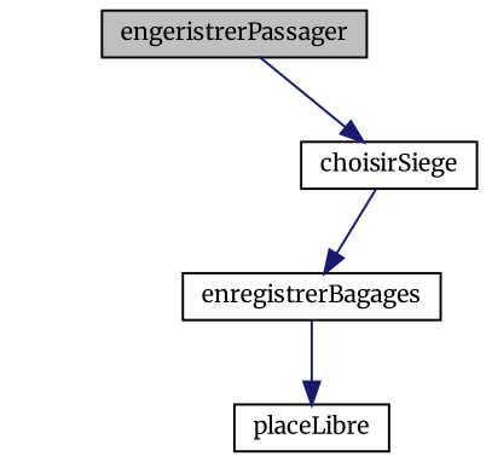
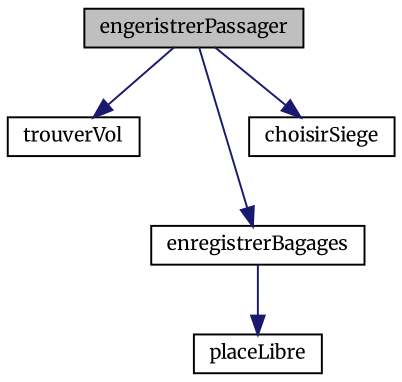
  digraph {
    fontname=Merriweather
    rankdir=TB
    node [color=black fillcolor=white fontname=Merriweather fontsize=10 shape=record style=filled]
    edge [color=midnightblue fontname=Merriweather fontsize=10 labelfontname=Helvetica labelfontsize=10 style=solid]
    n1 [fillcolor=grey75 fontcolor=black height=0.2 label=engeristrerPassager width=0.4]
+   n2 [height=0.2 label=trouverVol width=0.4]
    n3 [height=0.2 label=enregistrerBagages width=0.4]
    n4 [height=0.2 label=choisirSiege width=0.4]
    n5 [height=0.2 label=placeLibre width=0.4]
-   n4 -> n3
+   n1 -> n2
+   n1 -> n3
    n1 -> n4
    n3 -> n5
  }
